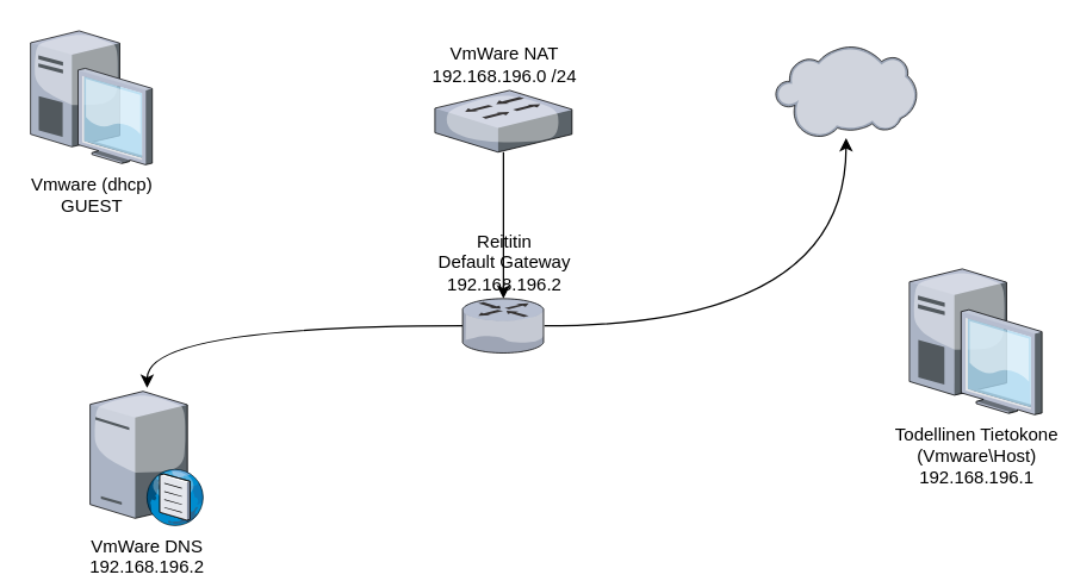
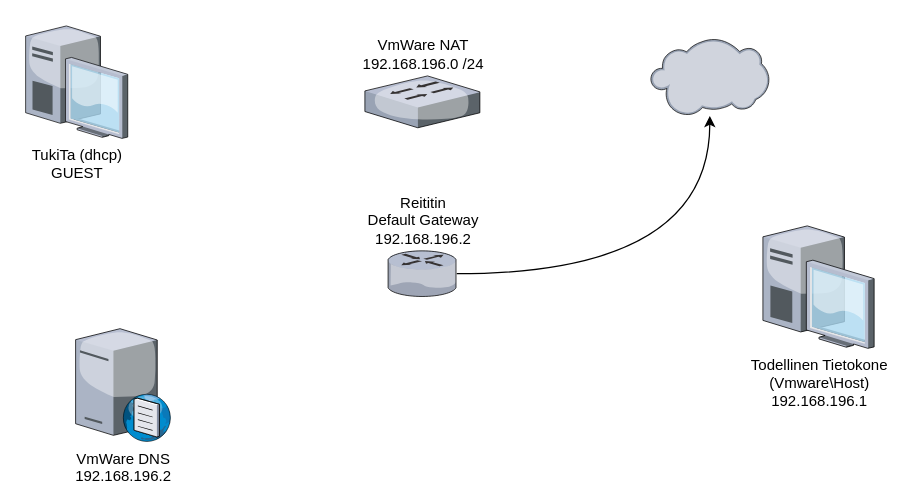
  <mxCell id="0" />
  <mxCell id="1" parent="0" />
  <mxCell id="2" value="Todellinen Tietokone&lt;br&gt;(Vmware\Host)&lt;br&gt;192.168.196.1&lt;br&gt;" style="verticalLabelPosition=bottom;aspect=fixed;html=1;verticalAlign=top;strokeColor=none;align=center;outlineConnect=0;shape=mxgraph.citrix.desktop;" vertex="1" parent="1"><mxGeometry x="610" y="180" width="89" height="98" as="geometry" /></mxCell>
- <mxCell id="3" value="Vmware (dhcp)&lt;br&gt;GUEST&lt;br&gt;" style="verticalLabelPosition=bottom;aspect=fixed;html=1;verticalAlign=top;strokeColor=none;align=center;outlineConnect=0;shape=mxgraph.citrix.desktop;" vertex="1" parent="1"><mxGeometry x="20" y="20" width="81.73" height="90" as="geometry" /></mxCell>
+ <mxCell id="3" value="TukiTa (dhcp)&lt;br&gt;GUEST&lt;br&gt;" style="verticalLabelPosition=bottom;aspect=fixed;html=1;verticalAlign=top;strokeColor=none;align=center;outlineConnect=0;shape=mxgraph.citrix.desktop;" vertex="1" parent="1"><mxGeometry x="20" y="20" width="81.73" height="90" as="geometry" /></mxCell>
  <mxCell id="4" value="" style="verticalLabelPosition=bottom;aspect=fixed;html=1;verticalAlign=top;strokeColor=none;align=center;outlineConnect=0;shape=mxgraph.citrix.cloud;" vertex="1" parent="1"><mxGeometry x="520" y="30" width="95" height="62" as="geometry" /></mxCell>
- <mxCell id="5" style="edgeStyle=orthogonalEdgeStyle;curved=1;orthogonalLoop=1;jettySize=auto;html=1;" edge="1" parent="1" source="6" target="10"><mxGeometry relative="1" as="geometry" /></mxCell>
  <mxCell id="6" value="VmWare NAT&lt;br&gt;192.168.196.0 /24&lt;br&gt;" style="verticalLabelPosition=top;aspect=fixed;html=1;verticalAlign=bottom;strokeColor=none;align=center;outlineConnect=0;shape=mxgraph.citrix.switch;labelPosition=center;" vertex="1" parent="1"><mxGeometry x="291.5" y="60" width="92" height="41.5" as="geometry" /></mxCell>
  <mxCell id="7" value="VmWare DNS&lt;br&gt;192.168.196.2&lt;br&gt;" style="verticalLabelPosition=bottom;aspect=fixed;html=1;verticalAlign=top;strokeColor=none;align=center;outlineConnect=0;shape=mxgraph.citrix.dns_server;" vertex="1" parent="1"><mxGeometry x="60" y="260" width="76.5" height="92.5" as="geometry" /></mxCell>
  <mxCell id="8" style="edgeStyle=orthogonalEdgeStyle;curved=1;orthogonalLoop=1;jettySize=auto;html=1;" edge="1" parent="1" source="10" target="4"><mxGeometry relative="1" as="geometry" /></mxCell>
- <mxCell id="9" style="edgeStyle=orthogonalEdgeStyle;curved=1;orthogonalLoop=1;jettySize=auto;html=1;" edge="1" parent="1" source="10" target="7"><mxGeometry relative="1" as="geometry" /></mxCell>
  <mxCell id="10" value="&lt;br&gt;Reititin&lt;br&gt;Default Gateway&lt;br&gt;192.168.196.2&lt;br&gt;" style="verticalLabelPosition=top;aspect=fixed;html=1;verticalAlign=bottom;strokeColor=none;align=center;outlineConnect=0;shape=mxgraph.citrix.router;labelPosition=center;" vertex="1" parent="1"><mxGeometry x="310" y="200" width="55" height="36.5" as="geometry" /></mxCell>
